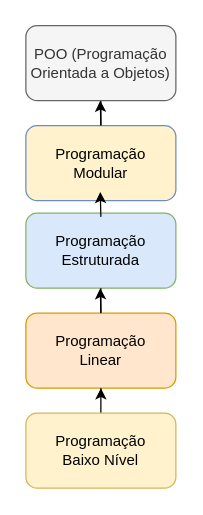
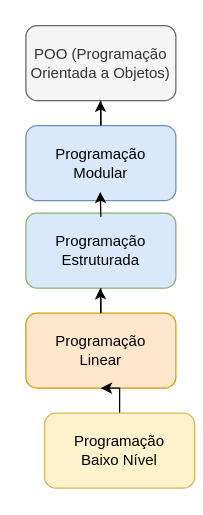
  <mxCell id="0" />
  <mxCell id="1" parent="0" />
  <mxCell id="2" value="" style="edgeStyle=orthogonalEdgeStyle;rounded=0;orthogonalLoop=1;jettySize=auto;html=1;" edge="1" parent="1" source="3"><mxGeometry relative="1" as="geometry"><mxPoint x="80" y="130" as="targetPoint" /></mxGeometry></mxCell>
  <mxCell id="3" value="POO (Programação&lt;br&gt;Orientada a Objetos)" style="rounded=1;whiteSpace=wrap;html=1;fillColor=#f5f5f5;fontColor=#333333;strokeColor=#666666;" vertex="1" parent="1"><mxGeometry x="20" y="20" width="120" height="60" as="geometry" /></mxCell>
- <mxCell id="4" value="Programação&lt;br&gt;Modular" style="rounded=1;whiteSpace=wrap;html=1;fillColor=#fff2cc;strokeColor=#6c8ebf;" vertex="1" parent="1"><mxGeometry x="20" y="100" width="120" height="60" as="geometry" /></mxCell>
+ <mxCell id="4" value="Programação&lt;br&gt;Modular" style="rounded=1;whiteSpace=wrap;html=1;fillColor=#dae8fc;strokeColor=#6c8ebf;" vertex="1" parent="1"><mxGeometry x="20" y="100" width="120" height="60" as="geometry" /></mxCell>
  <mxCell id="5" value="Programação&lt;br&gt;Estruturada" style="rounded=1;whiteSpace=wrap;html=1;fillColor=#dae8fc;strokeColor=#82b366;" vertex="1" parent="1"><mxGeometry x="20" y="170" width="120" height="60" as="geometry" /></mxCell>
  <mxCell id="6" value="" style="edgeStyle=orthogonalEdgeStyle;rounded=0;orthogonalLoop=1;jettySize=auto;html=1;endArrow=none;" edge="1" parent="1" source="7" target="5"><mxGeometry relative="1" as="geometry" /></mxCell>
  <mxCell id="7" value="Programação&lt;br&gt;Linear" style="rounded=1;whiteSpace=wrap;html=1;fillColor=#ffe6cc;strokeColor=#d79b00;" vertex="1" parent="1"><mxGeometry x="20" y="250" width="120" height="60" as="geometry" /></mxCell>
  <mxCell id="8" value="" style="edgeStyle=orthogonalEdgeStyle;rounded=0;orthogonalLoop=1;jettySize=auto;html=1;" edge="1" parent="1" source="9" target="7"><mxGeometry relative="1" as="geometry" /></mxCell>
- <mxCell id="9" value="Programação&lt;br&gt;Baixo Nível" style="rounded=1;whiteSpace=wrap;html=1;fillColor=#fff2cc;strokeColor=#d6b656;" vertex="1" parent="1"><mxGeometry x="20" y="330" width="120" height="60" as="geometry" /></mxCell>
+ <mxCell id="9" value="Programação&lt;br&gt;Baixo Nível" style="rounded=1;whiteSpace=wrap;html=1;fillColor=#fff2cc;strokeColor=#d6b656;" vertex="1" parent="1"><mxGeometry x="35" y="330" width="120" height="60" as="geometry" /></mxCell>
  <mxCell id="10" value="" style="endArrow=classic;html=1;rounded=0;" edge="1" parent="1"><mxGeometry width="50" height="50" relative="1" as="geometry"><mxPoint x="80" y="100" as="sourcePoint" /><mxPoint x="79.5" y="80" as="targetPoint" /><Array as="points" /></mxGeometry></mxCell>
  <mxCell id="11" value="" style="endArrow=classic;html=1;rounded=0;" edge="1" parent="1"><mxGeometry width="50" height="50" relative="1" as="geometry"><mxPoint x="80" y="250" as="sourcePoint" /><mxPoint x="79.5" y="230" as="targetPoint" /><Array as="points"><mxPoint x="80" y="250" /></Array></mxGeometry></mxCell>
  <mxCell id="12" value="" style="endArrow=classic;html=1;rounded=0;" edge="1" parent="1"><mxGeometry width="50" height="50" relative="1" as="geometry"><mxPoint x="80" y="173" as="sourcePoint" /><mxPoint x="79.5" y="153" as="targetPoint" /><Array as="points"><mxPoint x="80" y="173" /></Array></mxGeometry></mxCell>
